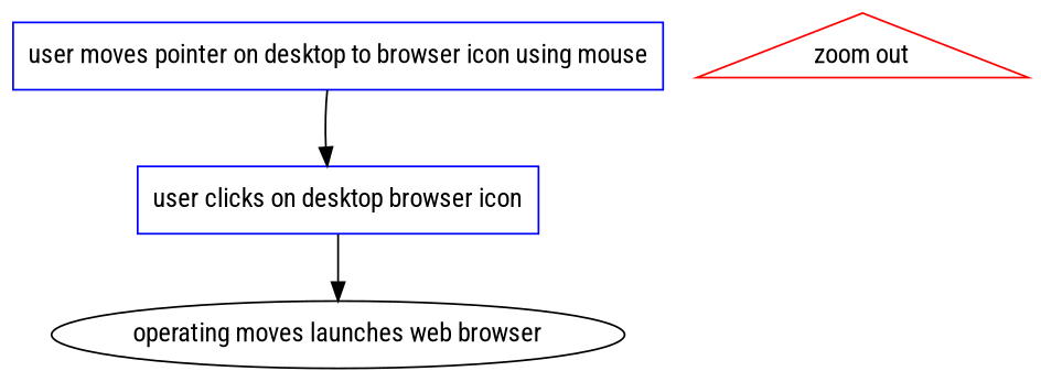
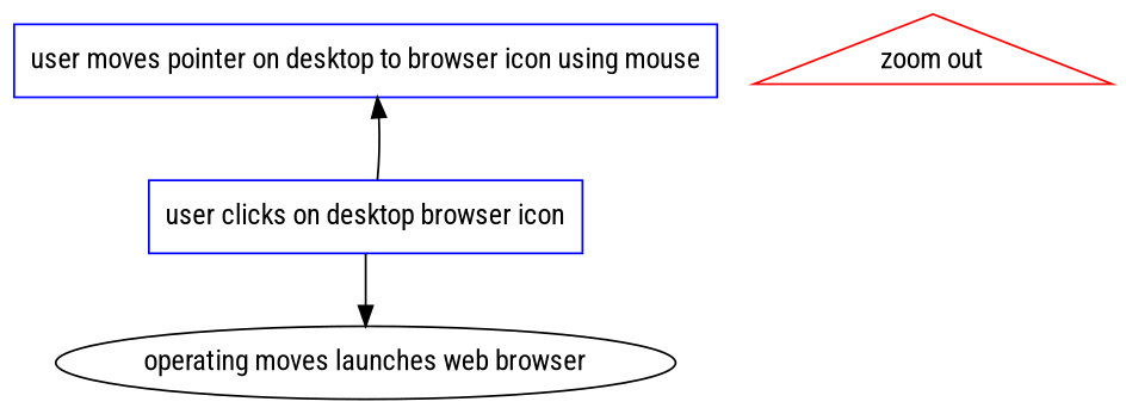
  strict digraph {
    compound=true
    fontname="Roboto Condensed"
    node [color=blue fontname="Roboto Condensed" shape=rectangle]
    edge [fontname="Roboto Condensed"]
    n1 [label="user moves pointer on desktop to browser icon using mouse"]
    n2 [label="user clicks on desktop browser icon"]
    n3 [label="operating moves launches web browser" color="" shape=""]
    "zoom out" [color=red shape=triangle]
-   n1 -> n2
+   n2 -> n1
    n2 -> n3
  }
